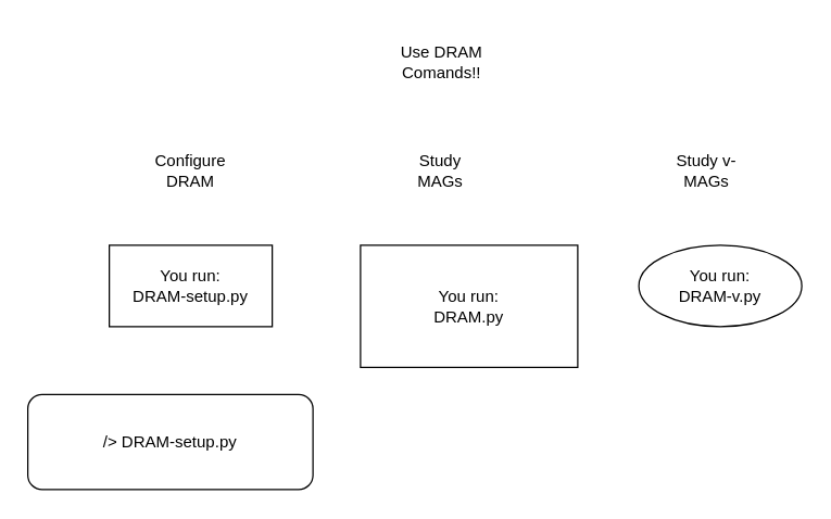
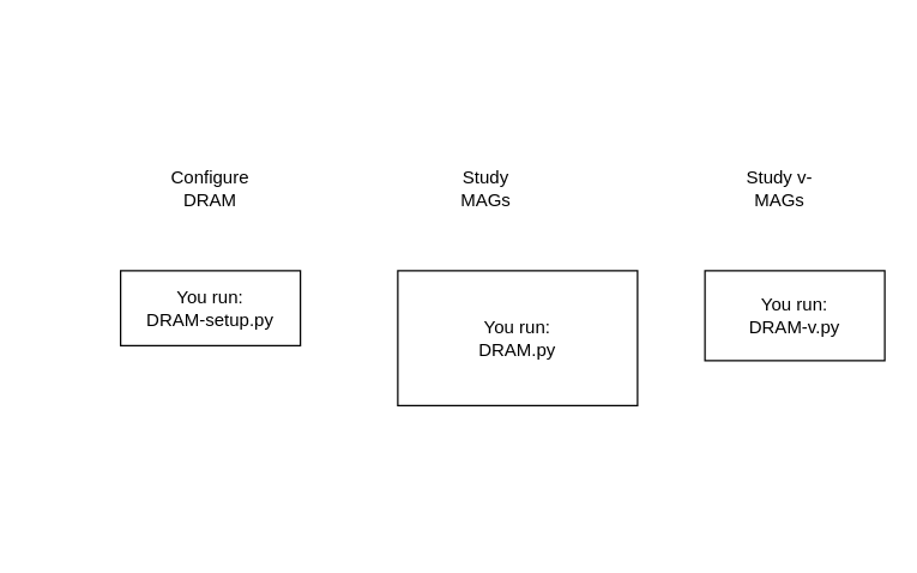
  <mxCell id="0" />
  <mxCell id="1" parent="0" />
  <mxCell id="2" value="&lt;div&gt;&lt;br&gt;&lt;/div&gt;" style="text;html=1;align=center;verticalAlign=middle;resizable=0;points=[];autosize=1;strokeColor=none;fillColor=none;" vertex="1" parent="1"><mxGeometry x="270" y="135" width="20" height="30" as="geometry" /></mxCell>
- <mxCell id="3" value="&lt;div&gt;Use DRAM Comands!!&lt;/div&gt;" style="text;html=1;strokeColor=none;fillColor=none;align=center;verticalAlign=middle;whiteSpace=wrap;rounded=0;" vertex="1" parent="1"><mxGeometry x="290" y="20" width="70" height="50" as="geometry" /></mxCell>
  <mxCell id="4" value="Configure DRAM" style="text;html=1;strokeColor=none;fillColor=none;align=center;verticalAlign=middle;whiteSpace=wrap;rounded=0;" vertex="1" parent="1"><mxGeometry x="110" y="110" width="60" height="30" as="geometry" /></mxCell>
  <mxCell id="5" value="Study MAGs" style="text;html=1;strokeColor=none;fillColor=none;align=center;verticalAlign=middle;whiteSpace=wrap;rounded=0;" vertex="1" parent="1"><mxGeometry x="294" y="110" width="60" height="30" as="geometry" /></mxCell>
  <mxCell id="6" value="&lt;div&gt;Study v-MAGs&lt;/div&gt;" style="text;html=1;strokeColor=none;fillColor=none;align=center;verticalAlign=middle;whiteSpace=wrap;rounded=0;" vertex="1" parent="1"><mxGeometry x="490" y="110" width="60" height="30" as="geometry" /></mxCell>
- <mxCell id="7" value="&lt;div&gt;You run:&lt;/div&gt;&lt;div&gt;DRAM-setup.py&lt;br&gt;&lt;/div&gt;" style="rounded=0;whiteSpace=wrap;html=1;" vertex="1" parent="1"><mxGeometry x="80" y="180" width="120" height="60" as="geometry" /></mxCell>
+ <mxCell id="7" value="&lt;div&gt;You run:&lt;/div&gt;&lt;div&gt;DRAM-setup.py&lt;br&gt;&lt;/div&gt;" style="rounded=0;whiteSpace=wrap;html=1;" vertex="1" parent="1"><mxGeometry x="80" y="180" width="120" height="50" as="geometry" /></mxCell>
  <mxCell id="8" value="&lt;div&gt;You run:&lt;/div&gt;&lt;div&gt;DRAM.py&lt;br&gt;&lt;/div&gt;" style="rounded=0;whiteSpace=wrap;html=1;" vertex="1" parent="1"><mxGeometry x="265" y="180" width="160" height="90" as="geometry" /></mxCell>
- <mxCell id="9" value="&lt;div&gt;You run:&lt;/div&gt;&lt;div&gt;DRAM-v.py&lt;br&gt;&lt;/div&gt;" style="ellipse;whiteSpace=wrap;html=1;" vertex="1" parent="1"><mxGeometry x="470" y="180" width="120" height="60" as="geometry" /></mxCell>
- <mxCell id="10" value="/&amp;gt; DRAM-setup.py" style="rounded=1;whiteSpace=wrap;html=1;" vertex="1" parent="1"><mxGeometry x="20" y="290" width="210" height="70" as="geometry" /></mxCell>
+ <mxCell id="9" value="&lt;div&gt;You run:&lt;/div&gt;&lt;div&gt;DRAM-v.py&lt;br&gt;&lt;/div&gt;" style="rounded=0;whiteSpace=wrap;html=1;" vertex="1" parent="1"><mxGeometry x="470" y="180" width="120" height="60" as="geometry" /></mxCell>
